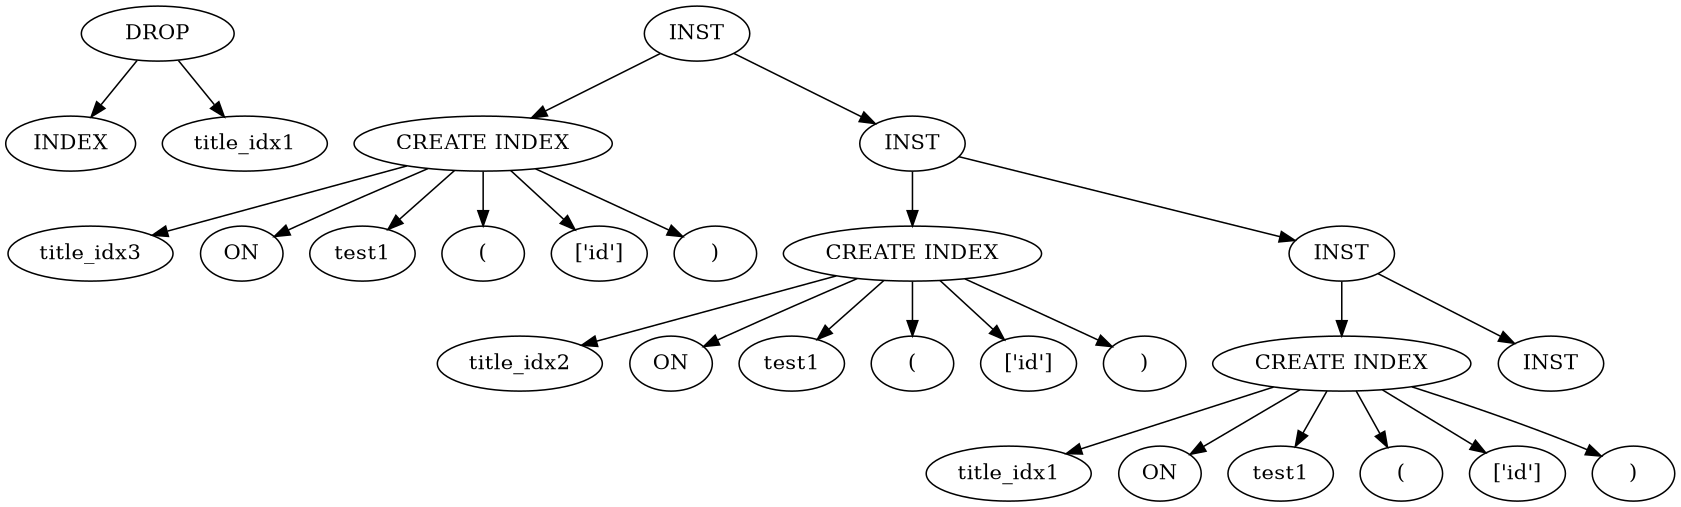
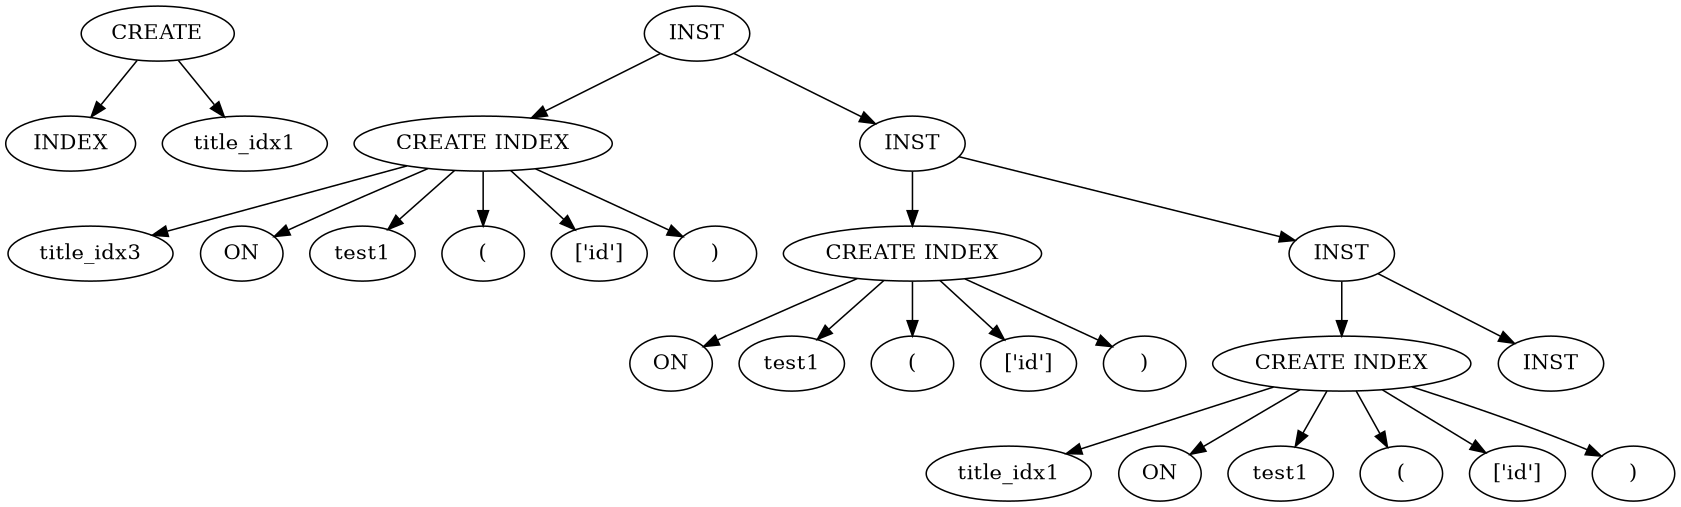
  digraph {
-   n1 [label=DROP]
+   n1 [label=CREATE]
    n2 [label=INDEX]
    n3 [label=title_idx1]
    n4 [label=INST]
    n5 [label="CREATE INDEX"]
    n6 [label=INST]
    n7 [label=title_idx3]
    n8 [label=ON]
    n9 [label=test1]
    n10 [label="("]
    n11 [label="['id']"]
    n12 [label=")"]
    n13 [label="CREATE INDEX"]
    n14 [label=INST]
-   n15 [label=title_idx2]
    n16 [label=ON]
    n17 [label=test1]
    n18 [label="("]
    n19 [label="['id']"]
    n20 [label=")"]
    n21 [label="CREATE INDEX"]
    n22 [label=INST]
    n23 [label=title_idx1]
    n24 [label=ON]
    n25 [label=test1]
    n26 [label="("]
    n27 [label="['id']"]
    n28 [label=")"]
    n1 -> n2
    n1 -> n3
    n4 -> n5
    n4 -> n6
    n5 -> n7
    n5 -> n8
    n5 -> n9
    n5 -> n10
    n5 -> n11
    n5 -> n12
    n6 -> n13
    n6 -> n14
-   n13 -> n15
    n13 -> n16
    n13 -> n17
    n13 -> n18
    n13 -> n19
    n13 -> n20
    n14 -> n21
    n14 -> n22
    n21 -> n23
    n21 -> n24
    n21 -> n25
    n21 -> n26
    n21 -> n27
    n21 -> n28
  }
